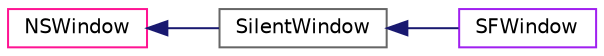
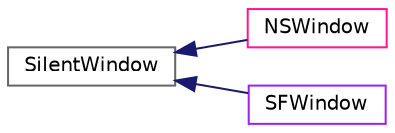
  digraph {
    rankdir=LR
    node [fillcolor=white fontname=Helvetica fontsize=10 shape=record style=filled]
    edge [color=midnightblue dir=back fontname=Helvetica fontsize=10 labelfontname=Helvetica labelfontsize=10 style=solid]
    n1 [color=deeppink height=0.2 label=NSWindow width=0.4]
    n2 [color=gray40 height=0.2 label=SilentWindow width=0.4]
    n3 [color=purple height=0.2 label=SFWindow width=0.4]
-   n1 -> n2
+   n2 -> n1
    n2 -> n3
  }
